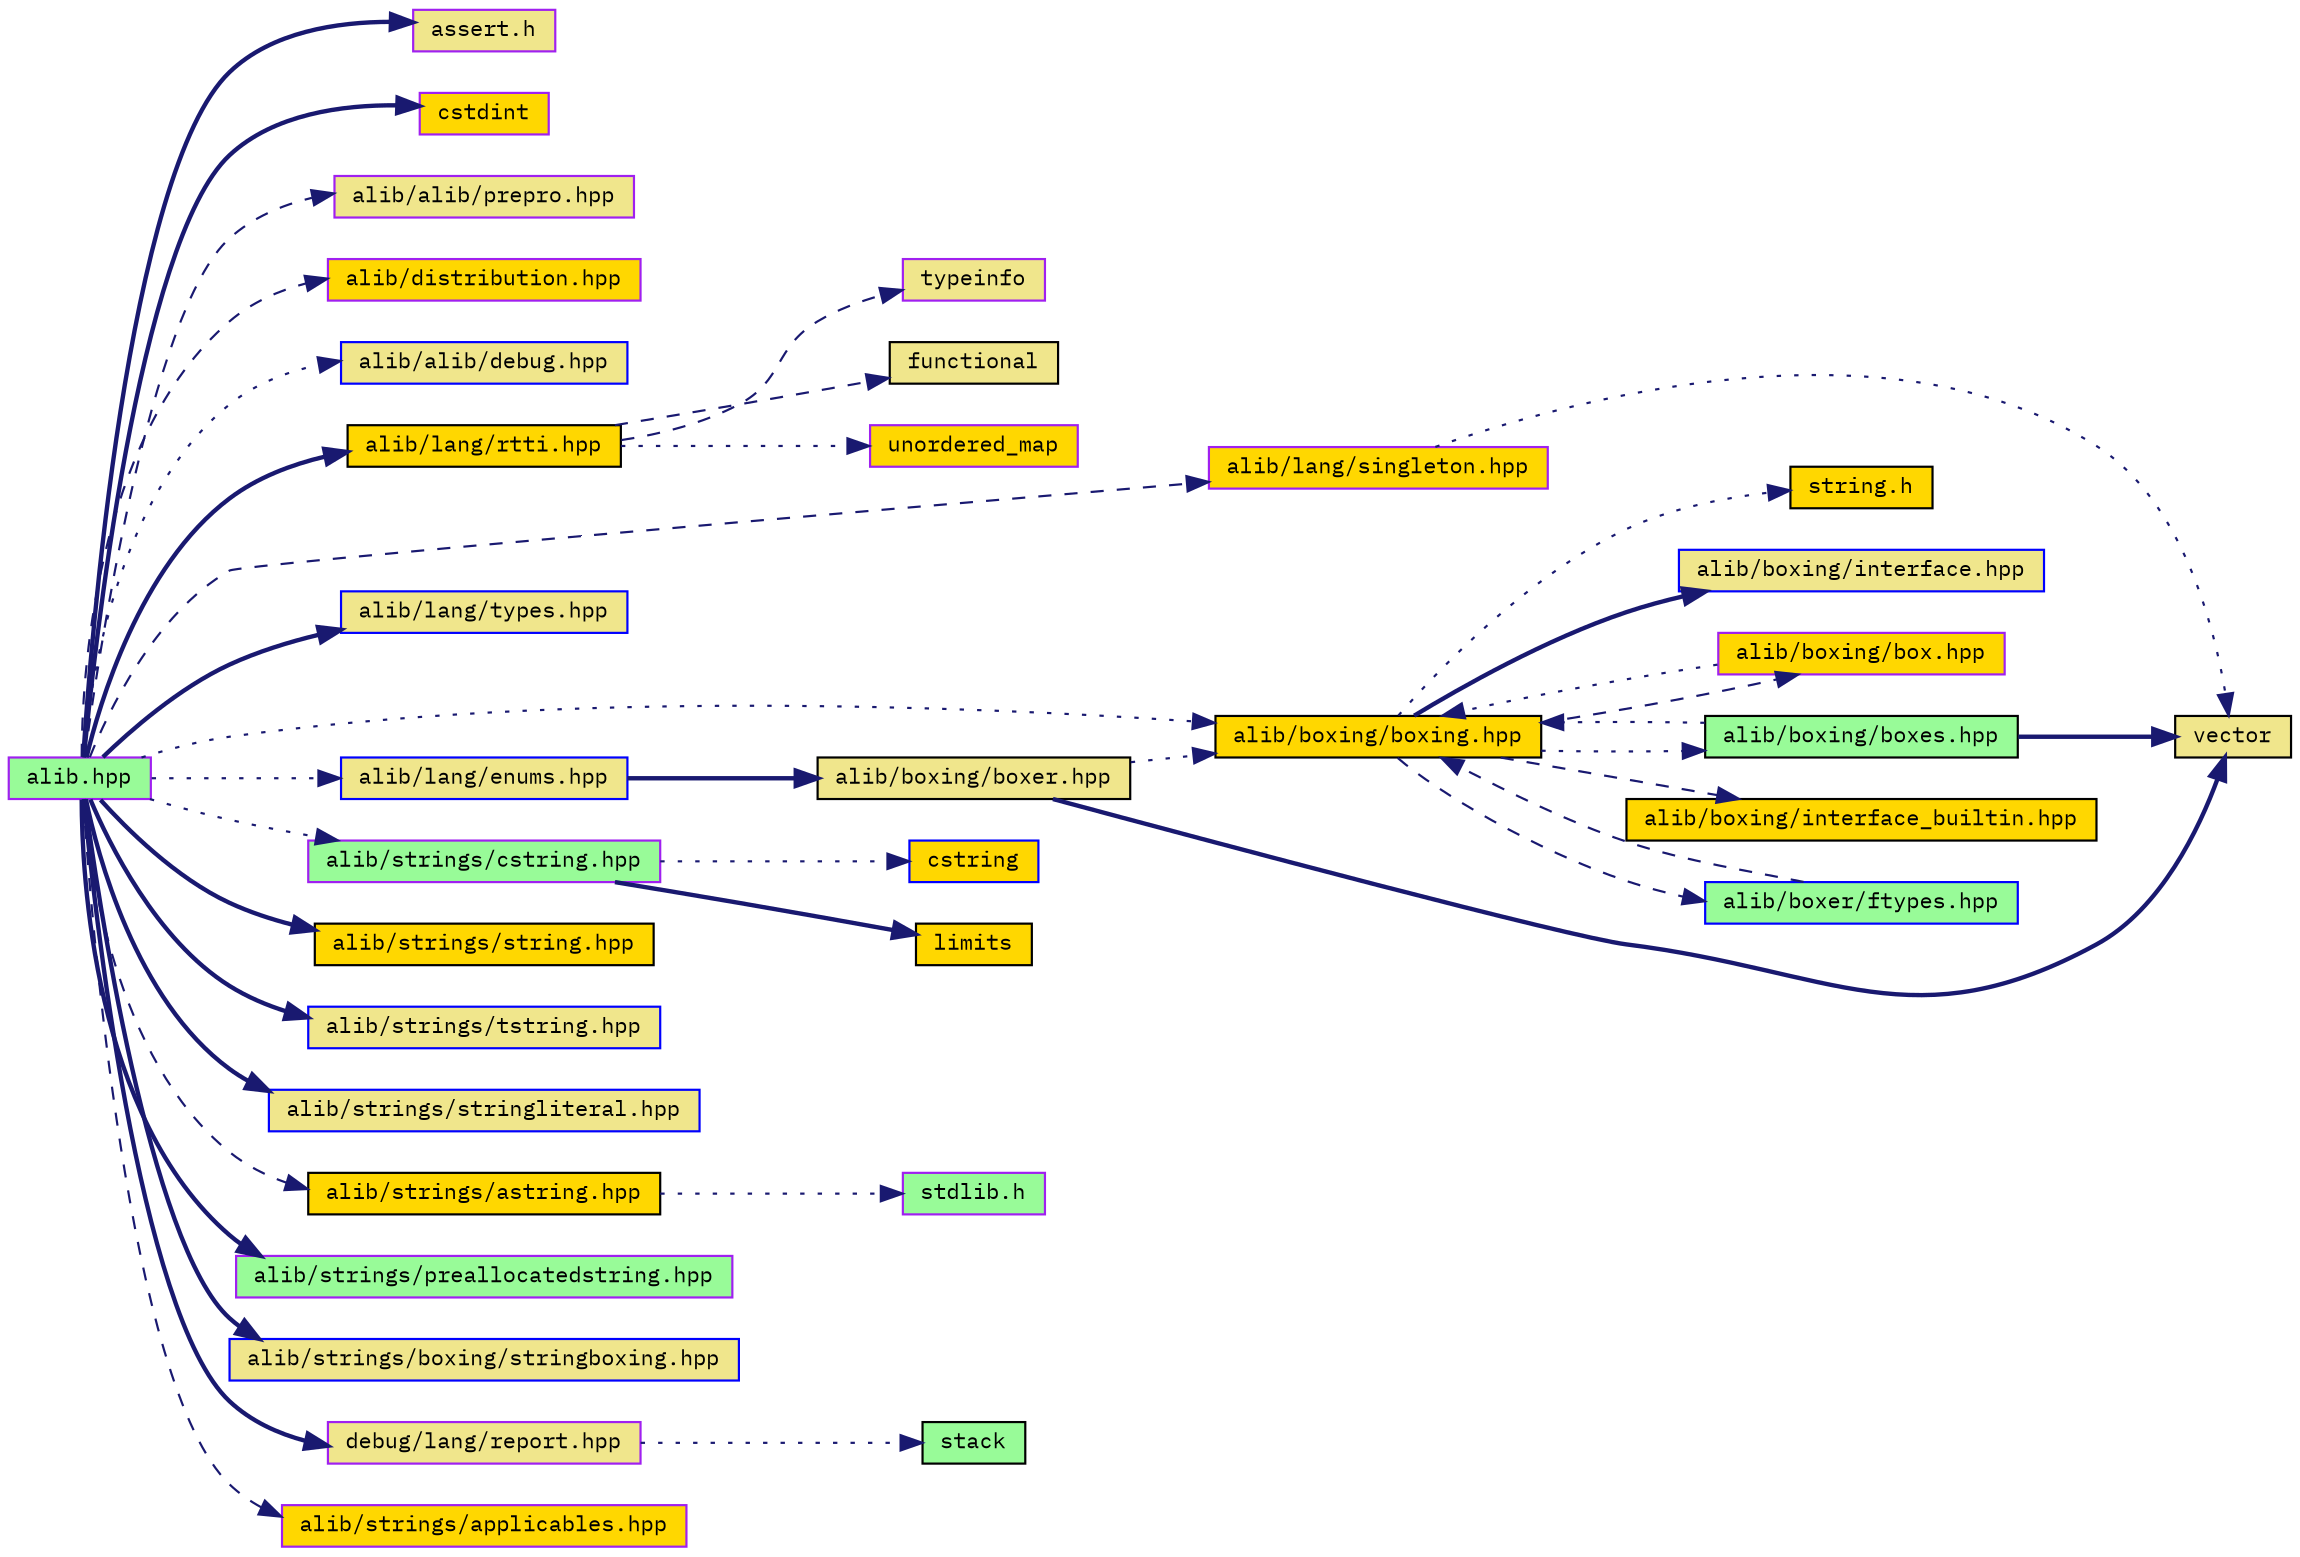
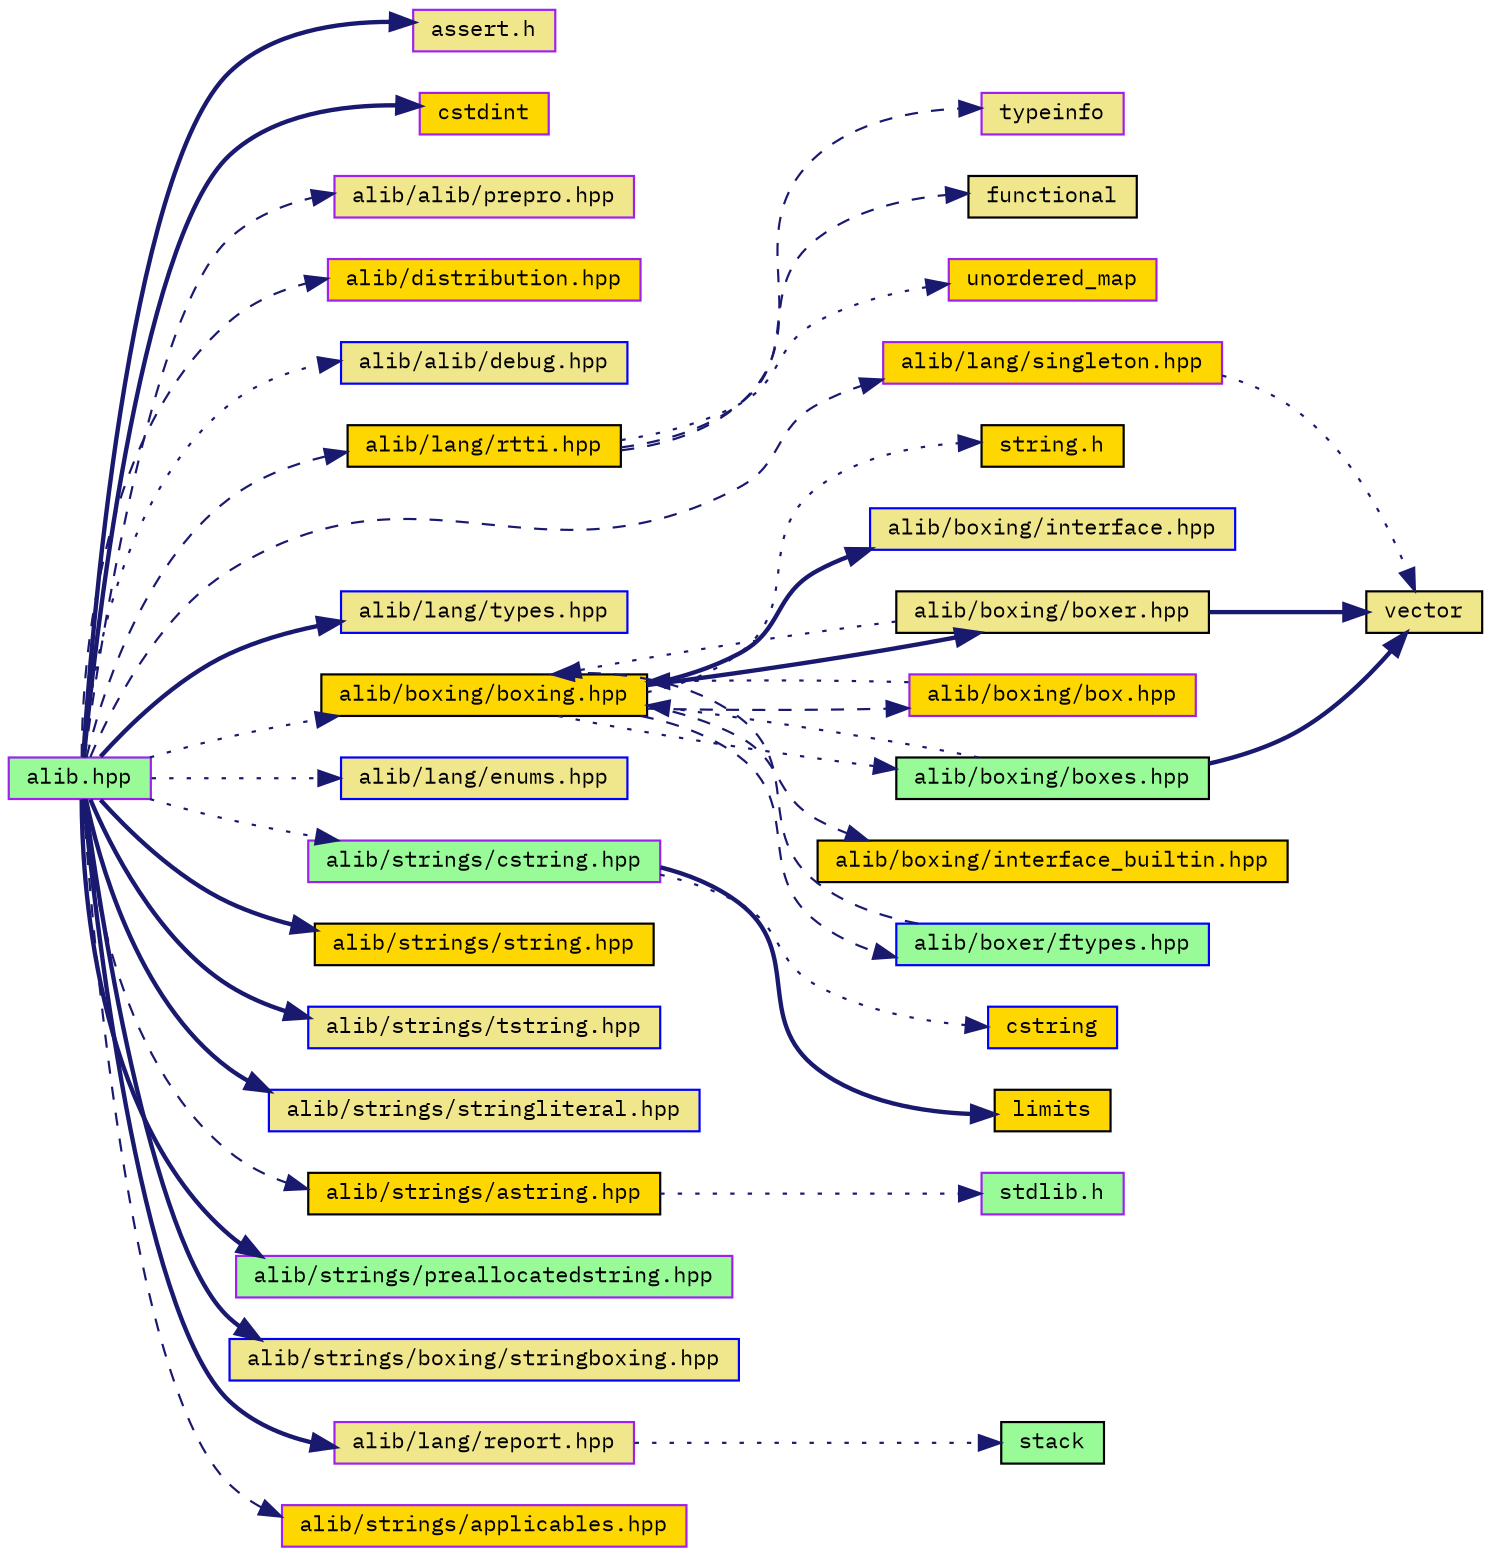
  digraph {
    fontname="IBM Plex Mono"
    rankdir=LR
    node [color=purple fillcolor=khaki fontname="IBM Plex Mono" fontsize=10 shape=record style=filled]
    edge [color=midnightblue fontname="IBM Plex Mono" fontsize=10 labelfontname=Helvetica labelfontsize=10 style=bold]
    n1 [fillcolor=palegreen fontcolor=black height=0.2 label="alib.hpp" width=0.4]
    n2 [height=0.2 label="assert.h" width=0.4]
    n3 [fillcolor=gold height=0.2 label=cstdint width=0.4]
    n4 [height=0.2 label="alib/alib/prepro.hpp" width=0.4]
    n5 [fillcolor=gold height=0.2 label="alib/distribution.hpp" width=0.4]
    n6 [color=blue height=0.2 label="alib/alib/debug.hpp" width=0.4]
    n7 [color=black fillcolor=gold height=0.2 label="alib/lang/rtti.hpp" width=0.4]
    n8 [fillcolor=gold height=0.2 label="alib/lang/singleton.hpp" width=0.4]
    n9 [color=blue height=0.2 label="alib/lang/types.hpp" width=0.4]
    n10 [color=black fillcolor=gold height=0.2 label="alib/boxing/boxing.hpp" width=0.4]
    n11 [color=blue height=0.2 label="alib/lang/enums.hpp" width=0.4]
    n12 [fillcolor=palegreen height=0.2 label="alib/strings/cstring.hpp" width=0.4]
    n13 [color=black fillcolor=gold height=0.2 label="alib/strings/string.hpp" width=0.4]
    n14 [color=blue height=0.2 label="alib/strings/tstring.hpp" width=0.4]
    n15 [color=blue height=0.2 label="alib/strings/stringliteral.hpp" width=0.4]
    n16 [color=black fillcolor=gold height=0.2 label="alib/strings/astring.hpp" width=0.4]
    n17 [fillcolor=palegreen height=0.2 label="alib/strings/preallocatedstring.hpp" width=0.4]
    n18 [color=blue height=0.2 label="alib/strings/boxing/stringboxing.hpp" width=0.4]
-   n19 [height=0.2 label="debug/lang/report.hpp" width=0.4]
+   n19 [height=0.2 label="alib/lang/report.hpp" width=0.4]
    n20 [fillcolor=gold height=0.2 label="alib/strings/applicables.hpp" width=0.4]
    n21 [height=0.2 label=typeinfo width=0.4]
    n22 [color=black height=0.2 label=functional width=0.4]
    n23 [fillcolor=gold height=0.2 label=unordered_map width=0.4]
    n24 [color=black height=0.2 label=vector width=0.4]
    n25 [color=black fillcolor=gold height=0.2 label="string.h" width=0.4]
    n26 [color=blue height=0.2 label="alib/boxing/interface.hpp" width=0.4]
    n27 [color=black height=0.2 label="alib/boxing/boxer.hpp" width=0.4]
    n28 [fillcolor=gold height=0.2 label="alib/boxing/box.hpp" width=0.4]
    n29 [color=black fillcolor=palegreen height=0.2 label="alib/boxing/boxes.hpp" width=0.4]
    n30 [color=black fillcolor=gold height=0.2 label="alib/boxing/interface_builtin.hpp" width=0.4]
    n31 [color=blue fillcolor=palegreen height=0.2 label="alib/boxer/ftypes.hpp" width=0.4]
    n32 [color=blue fillcolor=gold height=0.2 label=cstring width=0.4]
    n33 [color=black fillcolor=gold height=0.2 label=limits width=0.4]
    n34 [fillcolor=palegreen height=0.2 label="stdlib.h" width=0.4]
    n35 [color=black fillcolor=palegreen height=0.2 label=stack width=0.4]
    n1 -> n2
    n1 -> n3
    n1 -> n4 [style=dashed]
    n1 -> n5 [style=dashed]
    n1 -> n6 [style=dotted]
-   n1 -> n7
+   n1 -> n7 [style=dashed]
    n1 -> n8 [style=dashed]
    n1 -> n9
    n1 -> n10 [style=dotted]
    n1 -> n11 [style=dotted]
    n1 -> n12 [style=dotted]
    n1 -> n13
    n1 -> n14
    n1 -> n15
    n1 -> n16 [style=dashed]
    n1 -> n17
    n1 -> n18
    n1 -> n19
    n1 -> n20 [style=dashed]
    n7 -> n21 [style=dashed]
    n7 -> n22 [style=dashed]
    n7 -> n23 [style=dotted]
    n8 -> n24 [style=dotted]
    n10 -> n25 [style=dotted]
    n10 -> n26
-   n11 -> n27
+   n10 -> n27
    n10 -> n28 [style=dashed]
    n10 -> n29 [style=dotted]
    n10 -> n30 [style=dashed]
    n10 -> n31 [style=dashed]
    n12 -> n32 [style=dotted]
    n12 -> n33
    n16 -> n34 [style=dotted]
    n19 -> n35 [style=dotted]
    n27 -> n10 [style=dotted]
    n27 -> n24
    n28 -> n10 [style=dotted]
    n29 -> n10 [style=dotted]
    n29 -> n24
    n31 -> n10 [style=dashed]
  }
